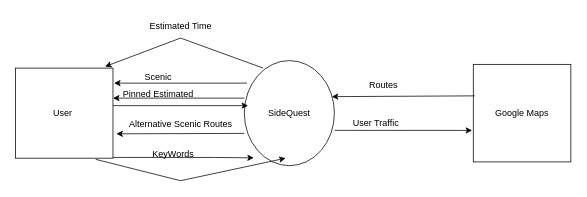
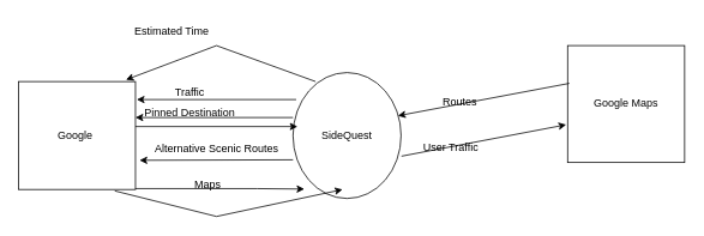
  <mxCell id="0" />
  <mxCell id="1" parent="0" />
  <mxCell id="2" value="SideQuest" style="ellipse;whiteSpace=wrap;html=1;" vertex="1" parent="1"><mxGeometry x="325" y="80" width="120" height="140" as="geometry" /></mxCell>
- <mxCell id="3" value="User&amp;nbsp;" style="rounded=0;whiteSpace=wrap;html=1;" vertex="1" parent="1"><mxGeometry x="20" y="90" width="130" height="120" as="geometry" /></mxCell>
- <mxCell id="4" value="Google Maps" style="whiteSpace=wrap;html=1;aspect=fixed;" vertex="1" parent="1"><mxGeometry x="630" y="85" width="130" height="130" as="geometry" /></mxCell>
+ <mxCell id="3" value="Google&amp;nbsp;" style="rounded=0;whiteSpace=wrap;html=1;" vertex="1" parent="1"><mxGeometry x="20" y="90" width="130" height="120" as="geometry" /></mxCell>
+ <mxCell id="4" value="Google Maps" style="whiteSpace=wrap;html=1;aspect=fixed;" vertex="1" parent="1"><mxGeometry x="630" y="50" width="130" height="130" as="geometry" /></mxCell>
  <mxCell id="5" value="" style="endArrow=classic;html=1;rounded=0;exitX=0.042;exitY=0.25;exitDx=0;exitDy=0;exitPerimeter=0;" edge="1" parent="1"><mxGeometry width="50" height="50" relative="1" as="geometry"><mxPoint x="328.52" y="110" as="sourcePoint" /><mxPoint x="151.48" y="110" as="targetPoint" /></mxGeometry></mxCell>
- <mxCell id="6" value="Scenic" style="text;html=1;align=center;verticalAlign=middle;resizable=0;points=[];autosize=1;strokeColor=none;fillColor=none;" vertex="1" parent="1"><mxGeometry x="180" y="88" width="60" height="30" as="geometry" /></mxCell>
+ <mxCell id="6" value="Traffic" style="text;html=1;align=center;verticalAlign=middle;resizable=0;points=[];autosize=1;strokeColor=none;fillColor=none;" vertex="1" parent="1"><mxGeometry x="180" y="88" width="60" height="30" as="geometry" /></mxCell>
  <mxCell id="7" value="" style="endArrow=classic;html=1;rounded=0;exitX=0;exitY=0.5;exitDx=0;exitDy=0;entryX=1;entryY=0.5;entryDx=0;entryDy=0;" edge="1" parent="1"><mxGeometry width="50" height="50" relative="1" as="geometry"><mxPoint x="325" y="130" as="sourcePoint" /><mxPoint x="150" y="130" as="targetPoint" /></mxGeometry></mxCell>
- <mxCell id="8" value="Pinned Estimated" style="text;html=1;align=center;verticalAlign=middle;resizable=0;points=[];autosize=1;strokeColor=none;fillColor=none;" vertex="1" parent="1"><mxGeometry x="150" y="110" width="120" height="30" as="geometry" /></mxCell>
+ <mxCell id="8" value="Pinned Destination" style="text;html=1;align=center;verticalAlign=middle;resizable=0;points=[];autosize=1;strokeColor=none;fillColor=none;" vertex="1" parent="1"><mxGeometry x="150" y="110" width="120" height="30" as="geometry" /></mxCell>
  <mxCell id="9" value="" style="endArrow=classic;html=1;rounded=0;entryX=1.035;entryY=0.675;entryDx=0;entryDy=0;entryPerimeter=0;exitX=0;exitY=0.646;exitDx=0;exitDy=0;exitPerimeter=0;" edge="1" parent="1"><mxGeometry width="50" height="50" relative="1" as="geometry"><mxPoint x="325" y="177" as="sourcePoint" /><mxPoint x="154.55" y="177.56" as="targetPoint" /><Array as="points" /></mxGeometry></mxCell>
  <mxCell id="10" value="" style="endArrow=classic;html=1;rounded=0;exitX=1.038;exitY=0.908;exitDx=0;exitDy=0;exitPerimeter=0;entryX=0;entryY=1;entryDx=0;entryDy=0;" edge="1" parent="1"><mxGeometry width="50" height="50" relative="1" as="geometry"><mxPoint x="150" y="209" as="sourcePoint" /><mxPoint x="337.634" y="209.537" as="targetPoint" /><Array as="points"><mxPoint x="285.06" y="209.04" /></Array></mxGeometry></mxCell>
- <mxCell id="11" value="KeyWords" style="text;html=1;align=center;verticalAlign=middle;resizable=0;points=[];autosize=1;strokeColor=none;fillColor=none;" vertex="1" parent="1"><mxGeometry x="190" y="190" width="80" height="30" as="geometry" /></mxCell>
+ <mxCell id="11" value="Maps" style="text;html=1;align=center;verticalAlign=middle;resizable=0;points=[];autosize=1;strokeColor=none;fillColor=none;" vertex="1" parent="1"><mxGeometry x="190" y="190" width="80" height="30" as="geometry" /></mxCell>
  <mxCell id="12" value="Alternative Scenic Routes" style="text;html=1;align=center;verticalAlign=middle;resizable=0;points=[];autosize=1;strokeColor=none;fillColor=none;" vertex="1" parent="1"><mxGeometry x="160" y="150" width="160" height="30" as="geometry" /></mxCell>
  <mxCell id="13" value="" style="endArrow=classic;html=1;rounded=0;" edge="1" parent="1"><mxGeometry width="50" height="50" relative="1" as="geometry"><mxPoint x="150" y="140" as="sourcePoint" /><mxPoint x="330" y="140" as="targetPoint" /></mxGeometry></mxCell>
  <mxCell id="14" value="" style="endArrow=classic;html=1;rounded=0;exitX=0.208;exitY=0.071;exitDx=0;exitDy=0;exitPerimeter=0;entryX=0.919;entryY=-0.017;entryDx=0;entryDy=0;entryPerimeter=0;" edge="1" parent="1" source="2" target="3"><mxGeometry width="50" height="50" relative="1" as="geometry"><mxPoint x="250" y="80" as="sourcePoint" /><mxPoint x="160" y="20" as="targetPoint" /><Array as="points"><mxPoint x="240" y="50" /></Array></mxGeometry></mxCell>
- <mxCell id="15" value="Estimated Time" style="text;html=1;align=center;verticalAlign=middle;resizable=0;points=[];autosize=1;strokeColor=none;fillColor=none;" vertex="1" parent="1"><mxGeometry x="185" y="20" width="110" height="30" as="geometry" /></mxCell>
+ <mxCell id="15" value="Estimated Time" style="text;html=1;align=center;verticalAlign=middle;resizable=0;points=[];autosize=1;strokeColor=none;fillColor=none;" vertex="1" parent="1"><mxGeometry x="135" y="20" width="110" height="30" as="geometry" /></mxCell>
  <mxCell id="16" value="" style="endArrow=classic;html=1;rounded=0;exitX=0.823;exitY=1.013;exitDx=0;exitDy=0;exitPerimeter=0;entryX=0.458;entryY=0.929;entryDx=0;entryDy=0;entryPerimeter=0;" edge="1" parent="1" source="3" target="2"><mxGeometry width="50" height="50" relative="1" as="geometry"><mxPoint x="180" y="240" as="sourcePoint" /><mxPoint x="280" y="240" as="targetPoint" /><Array as="points"><mxPoint x="240" y="240" /></Array></mxGeometry></mxCell>
  <mxCell id="17" value="" style="endArrow=classic;html=1;rounded=0;entryX=0.971;entryY=0.343;entryDx=0;entryDy=0;entryPerimeter=0;exitX=0.015;exitY=0.323;exitDx=0;exitDy=0;exitPerimeter=0;" edge="1" parent="1" source="4" target="2"><mxGeometry width="50" height="50" relative="1" as="geometry"><mxPoint x="530" y="190" as="sourcePoint" /><mxPoint x="580" y="140" as="targetPoint" /></mxGeometry></mxCell>
  <mxCell id="18" value="" style="endArrow=classic;html=1;rounded=0;exitX=1.004;exitY=0.664;exitDx=0;exitDy=0;exitPerimeter=0;entryX=-0.012;entryY=0.677;entryDx=0;entryDy=0;entryPerimeter=0;" edge="1" parent="1" source="2" target="4"><mxGeometry width="50" height="50" relative="1" as="geometry"><mxPoint x="500" y="278" as="sourcePoint" /><mxPoint x="550" y="228" as="targetPoint" /></mxGeometry></mxCell>
  <mxCell id="19" value="Routes" style="text;html=1;align=center;verticalAlign=middle;resizable=0;points=[];autosize=1;strokeColor=none;fillColor=none;" vertex="1" parent="1"><mxGeometry x="480" y="98" width="60" height="30" as="geometry" /></mxCell>
  <mxCell id="20" value="User Traffic" style="text;html=1;align=center;verticalAlign=middle;resizable=0;points=[];autosize=1;strokeColor=none;fillColor=none;" vertex="1" parent="1"><mxGeometry x="445" y="148" width="110" height="30" as="geometry" /></mxCell>
